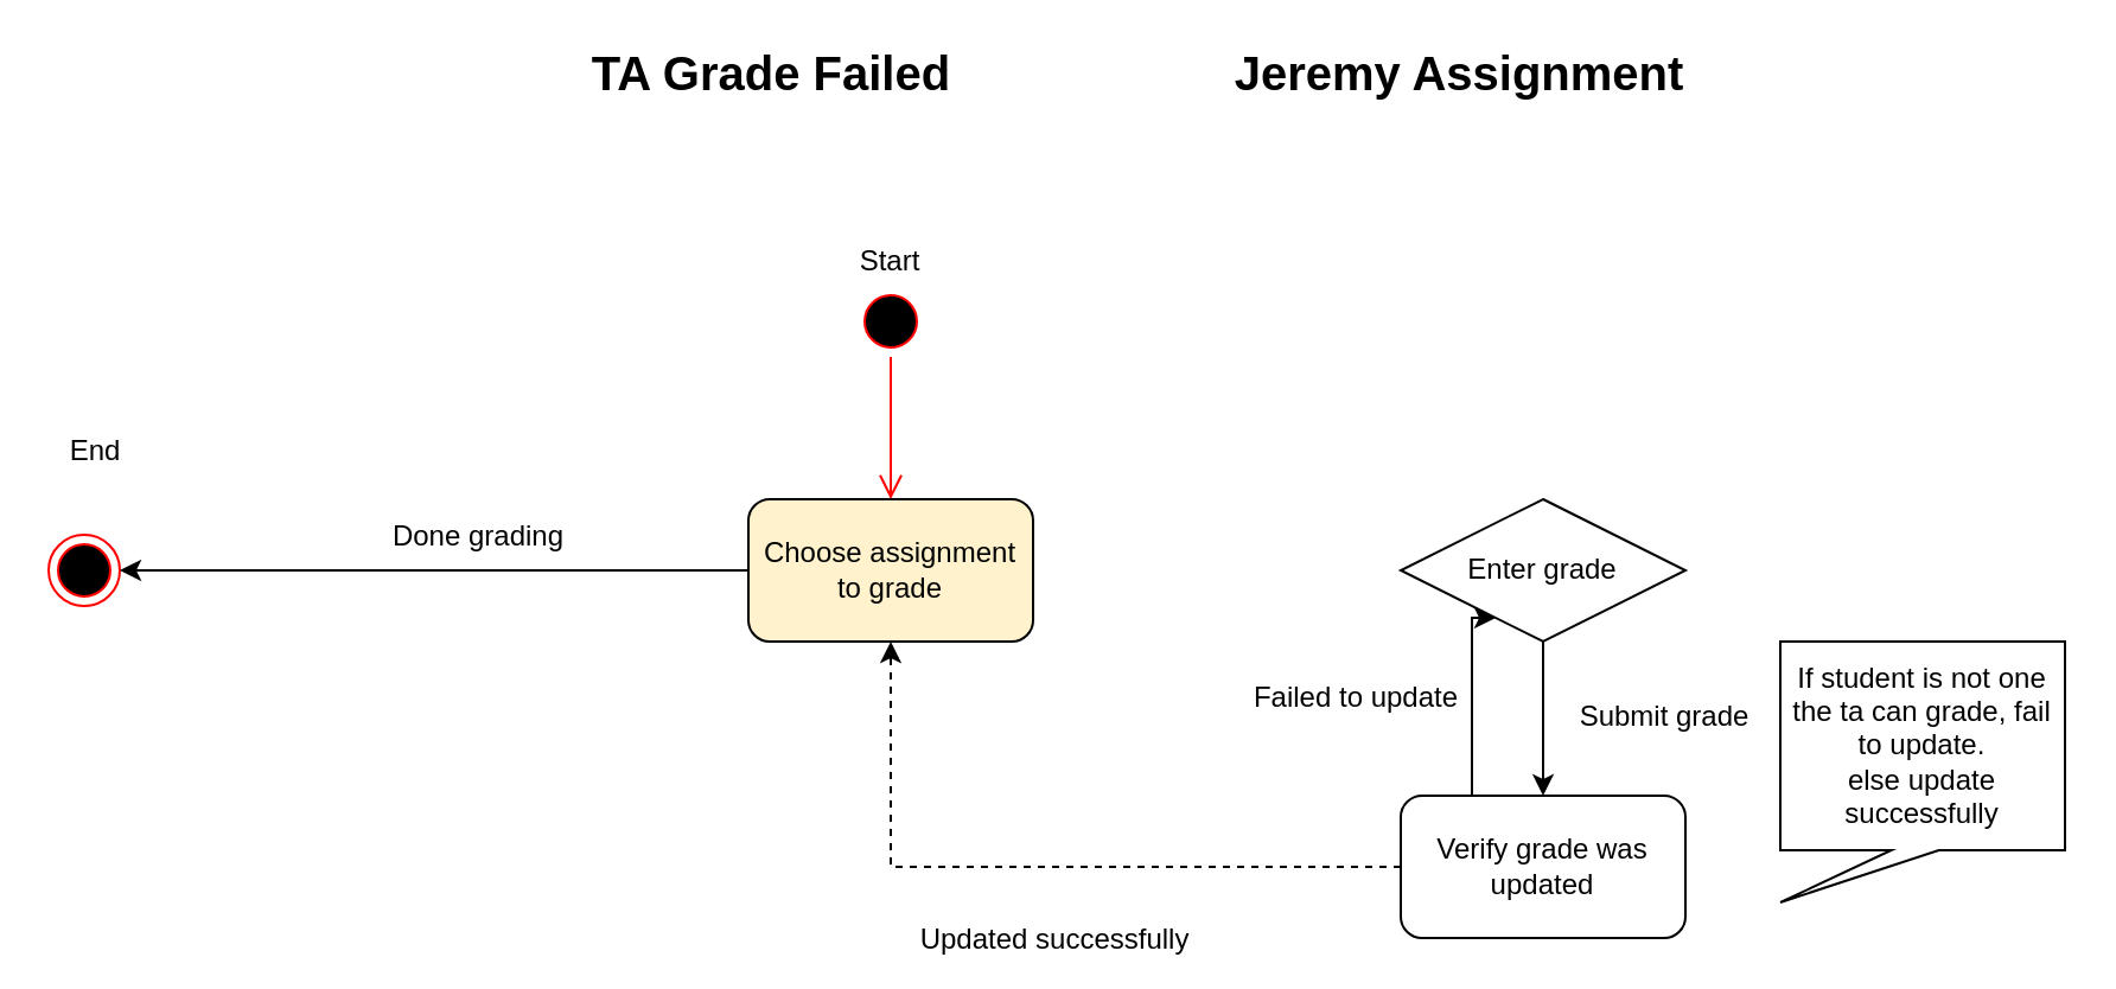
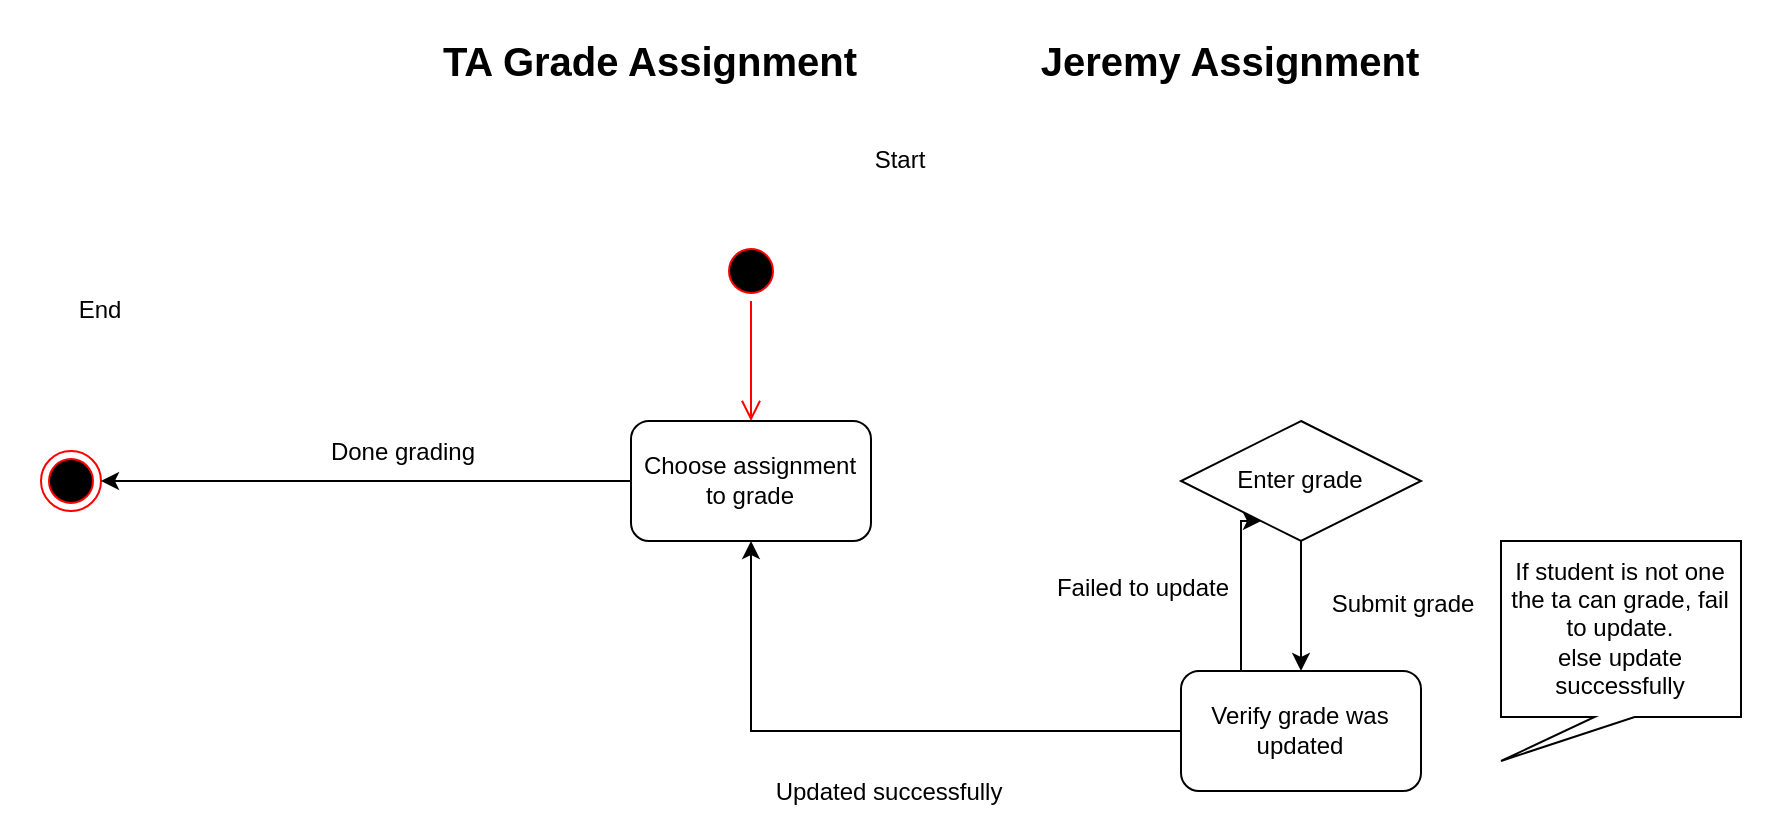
  <mxCell id="0" />
  <mxCell id="1" parent="0" />
  <mxCell id="2" value="" style="ellipse;html=1;shape=startState;fillColor=#000000;strokeColor=#ff0000;" parent="1" vertex="1"><mxGeometry x="360" y="120" width="30" height="30" as="geometry" /></mxCell>
  <mxCell id="3" value="" style="edgeStyle=orthogonalEdgeStyle;html=1;verticalAlign=bottom;endArrow=open;endSize=8;strokeColor=#ff0000;" parent="1" source="2" edge="1"><mxGeometry relative="1" as="geometry"><mxPoint x="375" y="210" as="targetPoint" /></mxGeometry></mxCell>
- <mxCell id="4" value="Start" style="text;html=1;strokeColor=none;fillColor=none;align=center;verticalAlign=middle;whiteSpace=wrap;rounded=0;" parent="1" vertex="1"><mxGeometry x="355" y="100" width="40" height="20" as="geometry" /></mxCell>
- <mxCell id="5" value="Choose assignment to grade" style="rounded=1;whiteSpace=wrap;html=1;fillColor=#fff2cc;" parent="1" vertex="1"><mxGeometry x="315" y="210" width="120" height="60" as="geometry" /></mxCell>
+ <mxCell id="4" value="Start" style="text;html=1;strokeColor=none;fillColor=none;align=center;verticalAlign=middle;whiteSpace=wrap;rounded=0;" parent="1" vertex="1"><mxGeometry x="430" y="70" width="40" height="20" as="geometry" /></mxCell>
+ <mxCell id="5" value="Choose assignment to grade" style="rounded=1;whiteSpace=wrap;html=1;" parent="1" vertex="1"><mxGeometry x="315" y="210" width="120" height="60" as="geometry" /></mxCell>
  <mxCell id="6" style="edgeStyle=orthogonalEdgeStyle;rounded=0;orthogonalLoop=1;jettySize=auto;html=1;exitX=0.5;exitY=1;exitDx=0;exitDy=0;" parent="1" source="8" target="16" edge="1"><mxGeometry relative="1" as="geometry"><mxPoint x="650" y="280" as="sourcePoint" /><Array as="points"><mxPoint x="650" y="310" /><mxPoint x="650" y="310" /></Array></mxGeometry></mxCell>
  <mxCell id="7" value="Submit grade" style="text;html=1;align=center;verticalAlign=middle;resizable=0;points=[];labelBackgroundColor=#ffffff;" parent="6" vertex="1" connectable="0"><mxGeometry x="0.18" relative="1" as="geometry"><mxPoint x="50" y="-7" as="offset" /></mxGeometry></mxCell>
  <mxCell id="8" value="Enter grade" style="rhombus;whiteSpace=wrap;html=1;" parent="1" vertex="1"><mxGeometry x="590" y="210" width="120" height="60" as="geometry" /></mxCell>
  <mxCell id="9" value="" style="ellipse;html=1;shape=endState;fillColor=#000000;strokeColor=#ff0000;" parent="1" vertex="1"><mxGeometry x="20" y="225" width="30" height="30" as="geometry" /></mxCell>
  <mxCell id="10" value="" style="endArrow=classic;html=1;exitX=0;exitY=0.5;exitDx=0;exitDy=0;entryX=1;entryY=0.5;entryDx=0;entryDy=0;" parent="1" source="5" target="9" edge="1"><mxGeometry width="50" height="50" relative="1" as="geometry"><mxPoint x="20" y="340" as="sourcePoint" /><mxPoint x="70" y="290" as="targetPoint" /></mxGeometry></mxCell>
  <mxCell id="11" value="Done grading" style="text;html=1;align=center;verticalAlign=middle;resizable=0;points=[];labelBackgroundColor=#ffffff;" parent="10" vertex="1" connectable="0"><mxGeometry x="-0.44" y="-1" relative="1" as="geometry"><mxPoint x="-41" y="-14" as="offset" /></mxGeometry></mxCell>
  <mxCell id="12" style="edgeStyle=orthogonalEdgeStyle;rounded=0;orthogonalLoop=1;jettySize=auto;html=1;exitX=0.25;exitY=0;exitDx=0;exitDy=0;entryX=0.25;entryY=1;entryDx=0;entryDy=0;" parent="1" source="16" target="8" edge="1"><mxGeometry relative="1" as="geometry"><Array as="points"><mxPoint x="620" y="330" /><mxPoint x="620" y="330" /></Array></mxGeometry></mxCell>
  <mxCell id="13" value="Failed to update" style="text;html=1;align=center;verticalAlign=middle;resizable=0;points=[];labelBackgroundColor=#ffffff;" parent="12" vertex="1" connectable="0"><mxGeometry x="-0.134" y="3" relative="1" as="geometry"><mxPoint x="-47" y="-5" as="offset" /></mxGeometry></mxCell>
- <mxCell id="14" style="edgeStyle=orthogonalEdgeStyle;rounded=0;orthogonalLoop=1;jettySize=auto;html=1;exitX=0;exitY=0.5;exitDx=0;exitDy=0;entryX=0.5;entryY=1;entryDx=0;entryDy=0;dashed=1;" parent="1" source="16" target="5" edge="1"><mxGeometry relative="1" as="geometry" /></mxCell>
+ <mxCell id="14" style="edgeStyle=orthogonalEdgeStyle;rounded=0;orthogonalLoop=1;jettySize=auto;html=1;exitX=0;exitY=0.5;exitDx=0;exitDy=0;entryX=0.5;entryY=1;entryDx=0;entryDy=0;" parent="1" source="16" target="5" edge="1"><mxGeometry relative="1" as="geometry" /></mxCell>
  <mxCell id="15" value="Updated successfully" style="text;html=1;align=center;verticalAlign=middle;resizable=0;points=[];labelBackgroundColor=#ffffff;" parent="14" vertex="1" connectable="0"><mxGeometry x="0.029" y="5" relative="1" as="geometry"><mxPoint x="12" y="25" as="offset" /></mxGeometry></mxCell>
  <mxCell id="16" value="Verify grade was updated" style="rounded=1;whiteSpace=wrap;html=1;" parent="1" vertex="1"><mxGeometry x="590" y="335" width="120" height="60" as="geometry" /></mxCell>
  <mxCell id="17" value="If student is not one the ta can grade, fail to update.&lt;br&gt;else update successfully" style="shape=callout;whiteSpace=wrap;html=1;perimeter=calloutPerimeter;rotation=0;size=22;position=0.39;position2=0;" parent="1" vertex="1"><mxGeometry x="750" y="270" width="120" height="110" as="geometry" /></mxCell>
- <mxCell id="18" value="&lt;font size=&quot;1&quot;&gt;&lt;b style=&quot;font-size: 20px&quot;&gt;TA Grade Failed&lt;/b&gt;&lt;/font&gt;" style="text;html=1;strokeColor=none;fillColor=none;align=center;verticalAlign=middle;whiteSpace=wrap;rounded=0;" vertex="1" parent="1"><mxGeometry x="190" y="20" width="270" height="20" as="geometry" /></mxCell>
+ <mxCell id="18" value="&lt;font size=&quot;1&quot;&gt;&lt;b style=&quot;font-size: 20px&quot;&gt;TA Grade Assignment&lt;/b&gt;&lt;/font&gt;" style="text;html=1;strokeColor=none;fillColor=none;align=center;verticalAlign=middle;whiteSpace=wrap;rounded=0;" vertex="1" parent="1"><mxGeometry x="190" y="20" width="270" height="20" as="geometry" /></mxCell>
  <mxCell id="19" value="&lt;font size=&quot;1&quot;&gt;&lt;b style=&quot;font-size: 20px&quot;&gt;Jeremy Assignment&lt;/b&gt;&lt;/font&gt;" style="text;html=1;strokeColor=none;fillColor=none;align=center;verticalAlign=middle;whiteSpace=wrap;rounded=0;" vertex="1" parent="1"><mxGeometry x="480" y="20" width="270" height="20" as="geometry" /></mxCell>
- <mxCell id="20" value="End" style="text;html=1;strokeColor=none;fillColor=none;align=center;verticalAlign=middle;whiteSpace=wrap;rounded=0;" vertex="1" parent="1"><mxGeometry x="20" y="180" width="40" height="20" as="geometry" /></mxCell>
+ <mxCell id="20" value="End" style="text;html=1;strokeColor=none;fillColor=none;align=center;verticalAlign=middle;whiteSpace=wrap;rounded=0;" vertex="1" parent="1"><mxGeometry x="30" y="145" width="40" height="20" as="geometry" /></mxCell>
